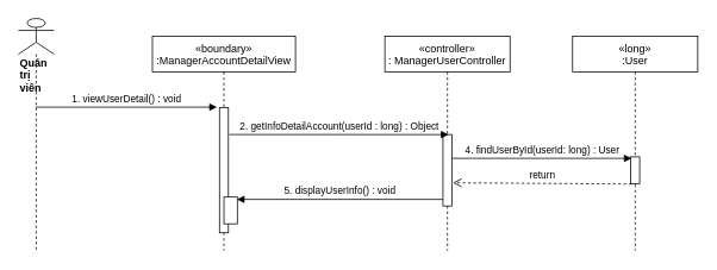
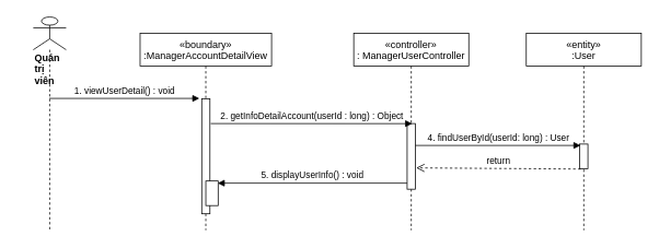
  <mxCell id="0" />
  <mxCell id="1" parent="0" />
  <mxCell id="2" value="«controller»&#10;: ManagerUserController" style="shape=umlLifeline;perimeter=lifelinePerimeter;container=1;collapsible=0;recursiveResize=0;rounded=0;shadow=0;strokeWidth=1;" parent="1" vertex="1"><mxGeometry x="430" y="40" width="140" height="240" as="geometry" /></mxCell>
  <mxCell id="3" value="" style="points=[];perimeter=orthogonalPerimeter;rounded=0;shadow=0;strokeWidth=1;" parent="2" vertex="1"><mxGeometry x="65" y="110" width="10" height="80" as="geometry" /></mxCell>
- <mxCell id="4" value="&lt;div&gt;&lt;b&gt;Quản trị viên&lt;/b&gt;&lt;/div&gt;" style="shape=umlLifeline;participant=umlActor;perimeter=lifelinePerimeter;whiteSpace=wrap;html=1;container=1;collapsible=0;recursiveResize=0;verticalAlign=top;spacingTop=36;outlineConnect=0;align=left;size=40;" parent="1" vertex="1"><mxGeometry x="20" y="20" width="40" height="260" as="geometry" /></mxCell>
+ <mxCell id="4" value="&lt;div&gt;&lt;b&gt;Quản trị viên&lt;/b&gt;&lt;/div&gt;" style="shape=umlLifeline;participant=umlActor;perimeter=lifelinePerimeter;whiteSpace=wrap;html=1;container=1;collapsible=0;recursiveResize=0;verticalAlign=top;spacingTop=36;outlineConnect=0;align=left;size=40;" parent="1" vertex="1"><mxGeometry x="40" y="20" width="40" height="260" as="geometry" /></mxCell>
  <mxCell id="5" value="2. getInfoDetailAccount(userId : long) : Object" style="html=1;verticalAlign=bottom;endArrow=block;entryX=0.617;entryY=0.001;entryDx=0;entryDy=0;entryPerimeter=0;" parent="1" target="3" edge="1"><mxGeometry width="80" relative="1" as="geometry"><mxPoint x="256" y="150" as="sourcePoint" /><mxPoint x="220" y="170" as="targetPoint" /></mxGeometry></mxCell>
  <mxCell id="6" value="5. displayUserInfo() : void" style="verticalAlign=bottom;endArrow=block;shadow=0;strokeWidth=1;entryX=0.96;entryY=0.087;entryDx=0;entryDy=0;entryPerimeter=0;" parent="1" source="3" target="13" edge="1"><mxGeometry relative="1" as="geometry"><mxPoint x="270" y="279" as="sourcePoint" /><mxPoint x="280" y="290" as="targetPoint" /></mxGeometry></mxCell>
- <mxCell id="7" value="«long»&#10;:User" style="shape=umlLifeline;perimeter=lifelinePerimeter;container=1;collapsible=0;recursiveResize=0;rounded=0;shadow=0;strokeWidth=1;" parent="1" vertex="1"><mxGeometry x="640" y="40" width="140" height="240" as="geometry" /></mxCell>
+ <mxCell id="7" value="«entity»&#10;:User" style="shape=umlLifeline;perimeter=lifelinePerimeter;container=1;collapsible=0;recursiveResize=0;rounded=0;shadow=0;strokeWidth=1;" parent="1" vertex="1"><mxGeometry x="640" y="40" width="140" height="240" as="geometry" /></mxCell>
  <mxCell id="8" value="" style="points=[];perimeter=orthogonalPerimeter;rounded=0;shadow=0;strokeWidth=1;" parent="7" vertex="1"><mxGeometry x="65" y="135" width="10" height="30" as="geometry" /></mxCell>
  <mxCell id="9" value="4. findUserById(userId: long) : User" style="html=1;verticalAlign=bottom;endArrow=block;entryX=0.1;entryY=0.055;entryDx=0;entryDy=0;entryPerimeter=0;" parent="1" source="3" target="8" edge="1"><mxGeometry width="80" relative="1" as="geometry"><mxPoint x="755" y="211.65" as="sourcePoint" /><mxPoint x="730" y="199" as="targetPoint" /></mxGeometry></mxCell>
  <mxCell id="10" value="return" style="html=1;verticalAlign=bottom;endArrow=open;dashed=1;endSize=8;exitX=0.1;exitY=1.015;exitDx=0;exitDy=0;exitPerimeter=0;entryX=1.1;entryY=0.675;entryDx=0;entryDy=0;entryPerimeter=0;" parent="1" source="8" target="3" edge="1"><mxGeometry relative="1" as="geometry"><mxPoint x="510" y="260" as="sourcePoint" /><mxPoint x="520" y="205" as="targetPoint" /></mxGeometry></mxCell>
  <mxCell id="11" value="«boundary»&#10;:ManagerAccountDetailView" style="shape=umlLifeline;perimeter=lifelinePerimeter;container=1;collapsible=0;recursiveResize=0;rounded=0;shadow=0;strokeWidth=1;" parent="1" vertex="1"><mxGeometry x="170" y="40" width="160" height="240" as="geometry" /></mxCell>
  <mxCell id="12" value="" style="points=[];perimeter=orthogonalPerimeter;rounded=0;shadow=0;strokeWidth=1;" parent="11" vertex="1"><mxGeometry x="75" y="80" width="10" height="140" as="geometry" /></mxCell>
  <mxCell id="13" value="" style="html=1;points=[];perimeter=orthogonalPerimeter;" parent="11" vertex="1"><mxGeometry x="80" y="180" width="15" height="30" as="geometry" /></mxCell>
  <mxCell id="14" value="1. viewUserDetail() : void" style="html=1;verticalAlign=bottom;endArrow=block;entryX=-0.28;entryY=-0.005;entryDx=0;entryDy=0;entryPerimeter=0;" parent="1" source="4" target="12" edge="1"><mxGeometry width="80" relative="1" as="geometry"><mxPoint x="38.8" y="160.6" as="sourcePoint" /><mxPoint x="160" y="164" as="targetPoint" /></mxGeometry></mxCell>
